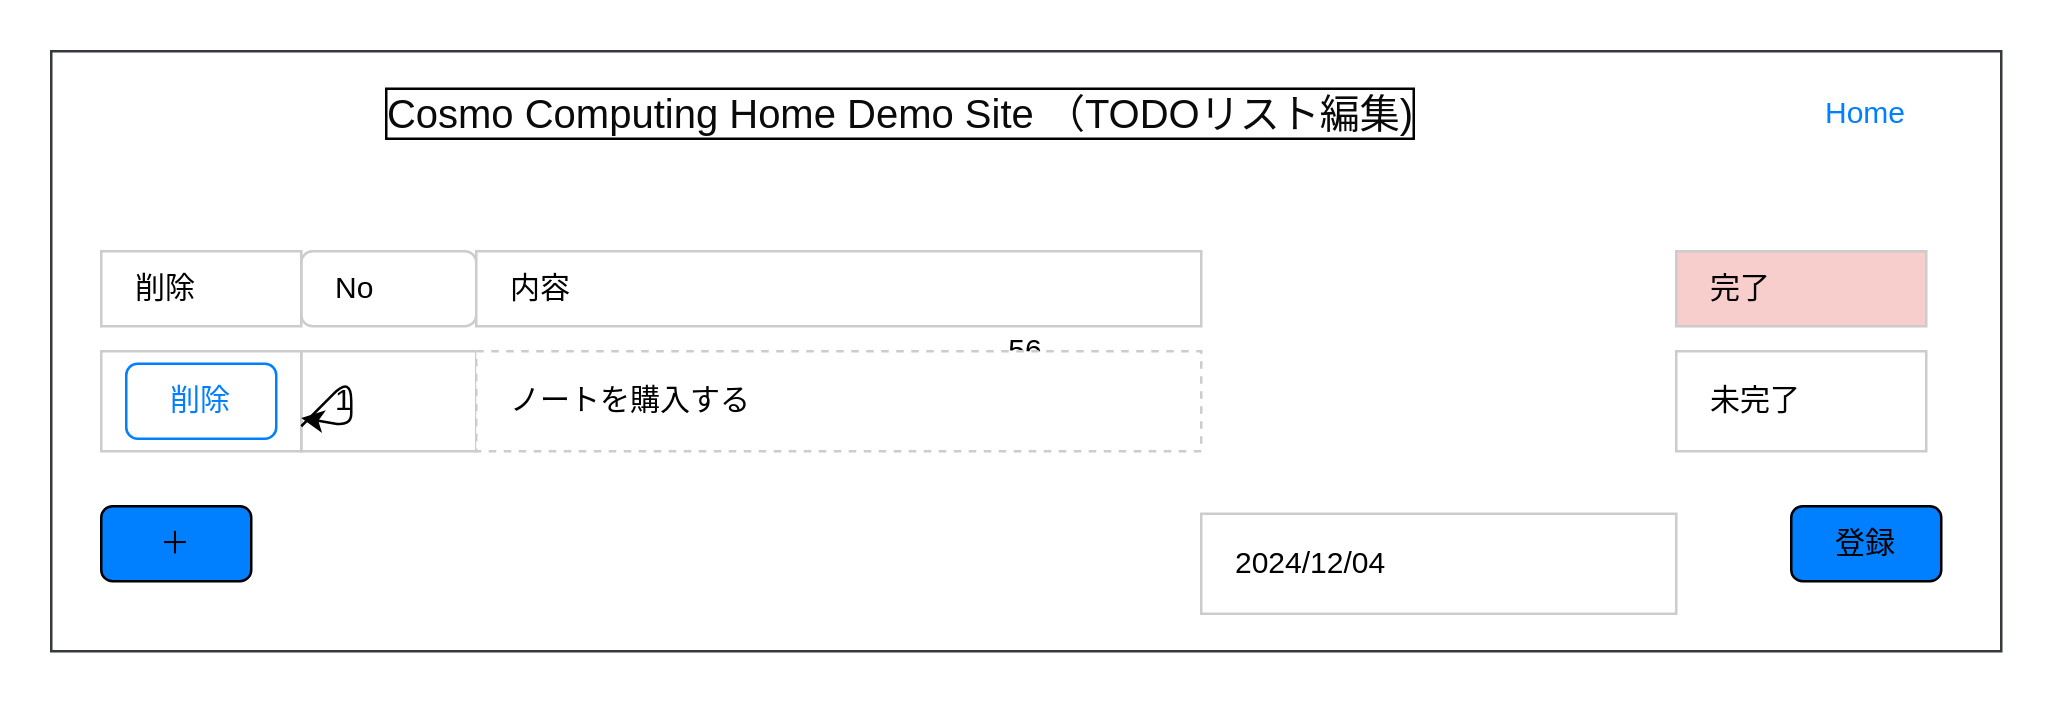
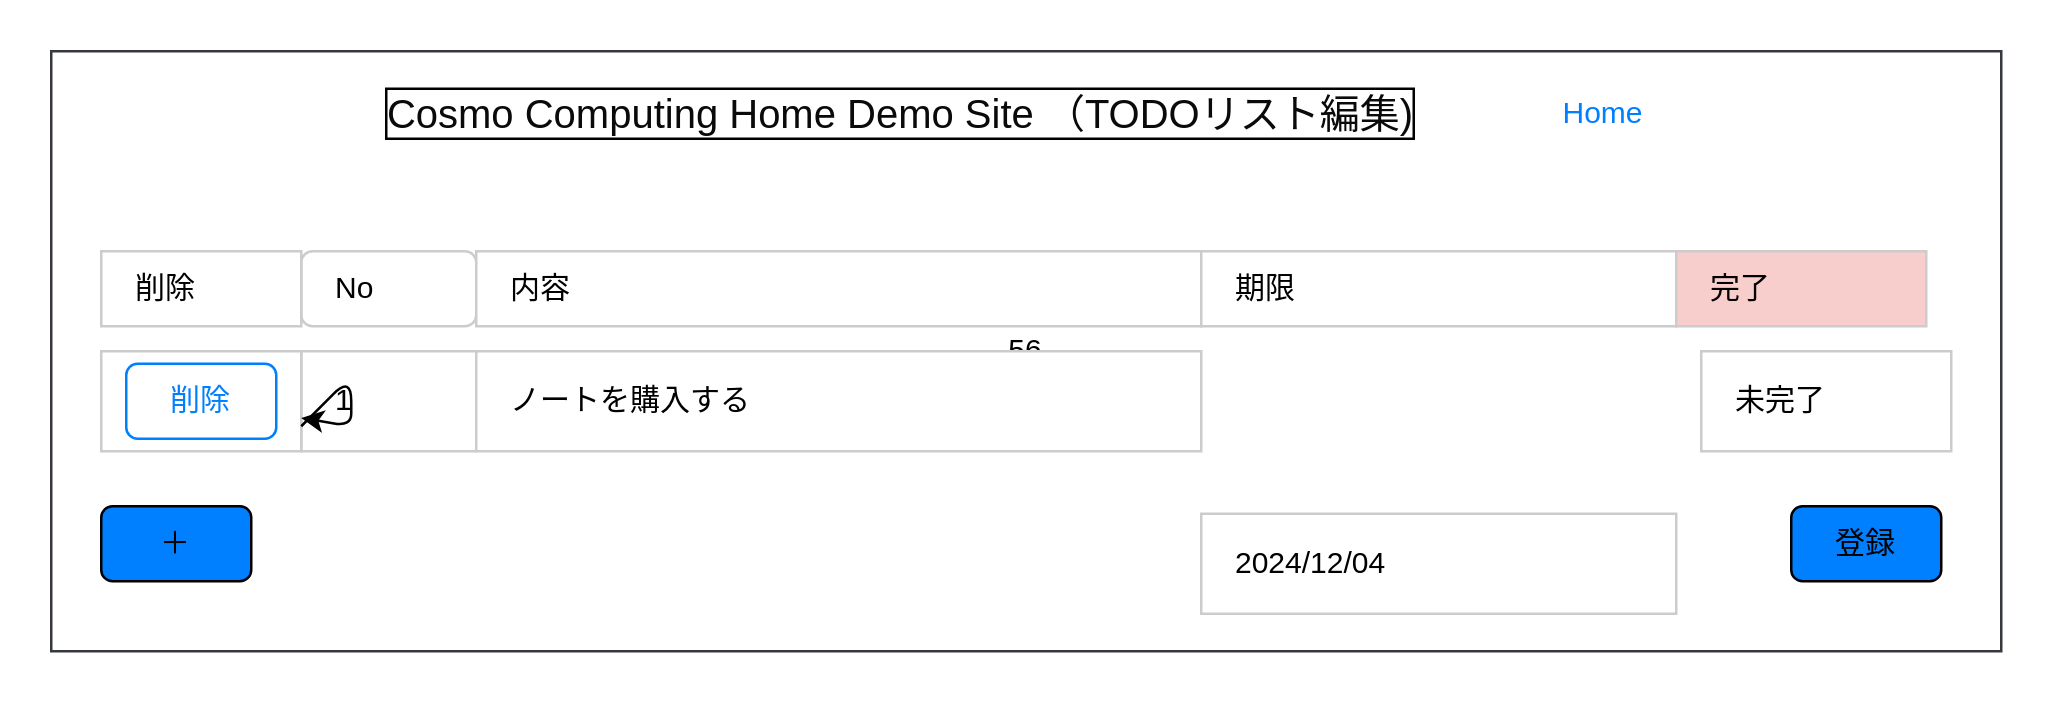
  <mxCell id="0" />
  <mxCell id="1" parent="0" />
  <mxCell id="2" value="56" style="rounded=0;whiteSpace=wrap;html=1;fillColor=#FFFFFF;strokeColor=#36393d;" parent="1" vertex="1"><mxGeometry x="20" y="20" width="780" height="240" as="geometry" /></mxCell>
  <mxCell id="3" value="　No" style="whiteSpace=wrap;html=1;align=left;strokeColor=#CCCCCC;fillColor=#FFFFFF;fontColor=#000000;rounded=1;" parent="1" vertex="1"><mxGeometry x="120" y="100" width="70" height="30" as="geometry" /></mxCell>
  <mxCell id="4" value="　内容" style="rounded=0;whiteSpace=wrap;html=1;align=left;strokeColor=#CCCCCC;fontColor=#000000;fillColor=#FFFFFF;" parent="1" vertex="1"><mxGeometry x="190" y="100" width="290" height="30" as="geometry" /></mxCell>
+ <mxCell id="5" value="　期限" style="rounded=0;whiteSpace=wrap;html=1;align=left;fillColor=#FFFFFF;fontColor=#000000;strokeColor=#CCCCCC;" parent="1" vertex="1"><mxGeometry x="480" y="100" width="190" height="30" as="geometry" /></mxCell>
  <mxCell id="6" value="　完了" style="rounded=0;whiteSpace=wrap;html=1;align=left;fillColor=#f8cecc;fontColor=#000000;strokeColor=#CCCCCC;" parent="1" vertex="1"><mxGeometry x="670" y="100" width="100" height="30" as="geometry" /></mxCell>
  <mxCell id="7" value="　1" style="rounded=0;whiteSpace=wrap;html=1;align=left;fillColor=#FFFFFF;fontColor=#000000;strokeColor=#CCCCCC;" parent="1" vertex="1"><mxGeometry x="120" y="140" width="70" height="40" as="geometry" /></mxCell>
- <mxCell id="8" value="　ノートを購入する" style="rounded=0;whiteSpace=wrap;html=1;align=left;fillColor=#FFFFFF;fontColor=#000000;strokeColor=#CCCCCC;dashed=1;" parent="1" vertex="1"><mxGeometry x="190" y="140" width="290" height="40" as="geometry" /></mxCell>
+ <mxCell id="8" value="　ノートを購入する" style="rounded=0;whiteSpace=wrap;html=1;align=left;fillColor=#FFFFFF;fontColor=#000000;strokeColor=#CCCCCC;" parent="1" vertex="1"><mxGeometry x="190" y="140" width="290" height="40" as="geometry" /></mxCell>
  <mxCell id="9" value="　2024/12/04" style="rounded=0;whiteSpace=wrap;html=1;align=left;fillColor=#FFFFFF;fontColor=#000000;strokeColor=#CCCCCC;" parent="1" vertex="1"><mxGeometry x="480" y="205" width="190" height="40" as="geometry" /></mxCell>
- <mxCell id="10" value="　未完了" style="rounded=0;whiteSpace=wrap;html=1;align=left;fillColor=#FFFFFF;fontColor=#000000;strokeColor=#CCCCCC;" parent="1" vertex="1"><mxGeometry x="670" y="140" width="100" height="40" as="geometry" /></mxCell>
+ <mxCell id="10" value="　未完了" style="rounded=0;whiteSpace=wrap;html=1;align=left;fillColor=#FFFFFF;fontColor=#000000;strokeColor=#CCCCCC;" parent="1" vertex="1"><mxGeometry x="680" y="140" width="100" height="40" as="geometry" /></mxCell>
  <mxCell id="11" value="＋" style="rounded=1;whiteSpace=wrap;html=1;fillColor=#007FFF;" parent="1" vertex="1"><mxGeometry x="40" y="202" width="60" height="30" as="geometry" /></mxCell>
  <mxCell id="12" value="登録" style="rounded=1;whiteSpace=wrap;html=1;fillColor=#007FFF;" parent="1" vertex="1"><mxGeometry x="716" y="202" width="60" height="30" as="geometry" /></mxCell>
  <mxCell id="13" value="Cosmo Computing Home Demo Site （TODOリスト編集)" style="text;html=1;strokeColor=none;fillColor=none;align=center;verticalAlign=middle;whiteSpace=wrap;rounded=0;fontSize=16;labelBorderColor=default;fontColor=#0a0a0a;strokeWidth=0;" parent="1" vertex="1"><mxGeometry x="120" y="30" width="480" height="30" as="geometry" /></mxCell>
  <mxCell id="14" value="　削除" style="rounded=0;whiteSpace=wrap;html=1;align=left;strokeColor=#CCCCCC;fillColor=#FFFFFF;fontColor=#000000;" vertex="1" parent="1"><mxGeometry x="40" y="100" width="80" height="30" as="geometry" /></mxCell>
  <mxCell id="15" value="" style="rounded=0;whiteSpace=wrap;html=1;align=left;fillColor=#FFFFFF;fontColor=#000000;strokeColor=#CCCCCC;" vertex="1" parent="1"><mxGeometry x="40" y="140" width="80" height="40" as="geometry" /></mxCell>
  <mxCell id="16" style="edgeStyle=none;html=1;exitX=1;exitY=0.75;exitDx=0;exitDy=0;" edge="1" parent="1" source="15" target="15"><mxGeometry relative="1" as="geometry" /></mxCell>
  <mxCell id="17" value="削除" style="rounded=1;whiteSpace=wrap;html=1;strokeColor=#007FFF;fillColor=#FFFFFF;fontColor=#007FFF;" vertex="1" parent="1"><mxGeometry x="50" y="145" width="60" height="30" as="geometry" /></mxCell>
- <mxCell id="18" value="Home" style="rounded=1;whiteSpace=wrap;html=1;strokeColor=none;fillColor=#FFFFFF;fontColor=#007FFF;" vertex="1" parent="1"><mxGeometry x="716" y="30" width="60" height="30" as="geometry" /></mxCell>
+ <mxCell id="18" value="Home" style="rounded=1;whiteSpace=wrap;html=1;strokeColor=none;fillColor=#FFFFFF;fontColor=#007FFF;" vertex="1" parent="1"><mxGeometry x="611" y="30" width="60" height="30" as="geometry" /></mxCell>
